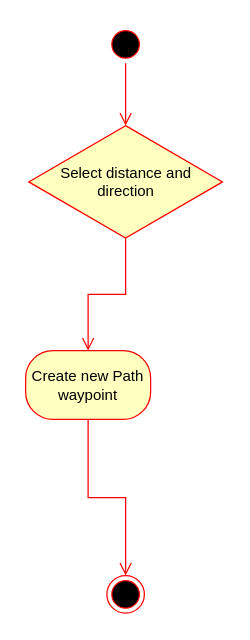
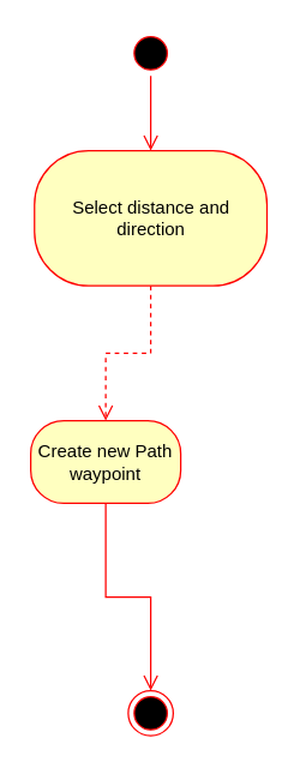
  <mxCell id="0" />
  <mxCell id="1" parent="0" />
  <mxCell id="2" value="" style="ellipse;html=1;shape=startState;fillColor=#000000;strokeColor=#ff0000;" vertex="1" parent="1"><mxGeometry x="85" y="20" width="30" height="30" as="geometry" /></mxCell>
  <mxCell id="3" value="" style="edgeStyle=orthogonalEdgeStyle;html=1;verticalAlign=bottom;endArrow=open;endSize=8;strokeColor=#ff0000;rounded=0;entryX=0.5;entryY=0;entryDx=0;entryDy=0;" edge="1" source="2" parent="1" target="4"><mxGeometry relative="1" as="geometry"><mxPoint x="117.5" y="110" as="targetPoint" /></mxGeometry></mxCell>
- <mxCell id="4" value="Select distance and direction" style="rhombus;whiteSpace=wrap;html=1;arcSize=40;fontColor=#000000;fillColor=#ffffc0;strokeColor=#ff0000;" vertex="1" parent="1"><mxGeometry x="22.5" y="100" width="155" height="90" as="geometry" /></mxCell>
- <mxCell id="5" value="" style="edgeStyle=orthogonalEdgeStyle;html=1;verticalAlign=bottom;endArrow=open;endSize=8;strokeColor=#ff0000;rounded=0;entryX=0.5;entryY=0;entryDx=0;entryDy=0;" edge="1" source="4" parent="1" target="6"><mxGeometry relative="1" as="geometry"><mxPoint x="100.5" y="270" as="targetPoint" /></mxGeometry></mxCell>
+ <mxCell id="4" value="Select distance and direction" style="rounded=1;whiteSpace=wrap;html=1;arcSize=40;fontColor=#000000;fillColor=#ffffc0;strokeColor=#ff0000;" vertex="1" parent="1"><mxGeometry x="22.5" y="100" width="155" height="90" as="geometry" /></mxCell>
+ <mxCell id="5" value="" style="edgeStyle=orthogonalEdgeStyle;html=1;verticalAlign=bottom;endArrow=open;endSize=8;strokeColor=#ff0000;rounded=0;entryX=0.5;entryY=0;entryDx=0;entryDy=0;dashed=1;" edge="1" source="4" parent="1" target="6"><mxGeometry relative="1" as="geometry"><mxPoint x="100.5" y="270" as="targetPoint" /></mxGeometry></mxCell>
  <mxCell id="6" value="Create new Path waypoint" style="rounded=1;whiteSpace=wrap;html=1;arcSize=40;fontColor=#000000;fillColor=#ffffc0;strokeColor=#ff0000;" vertex="1" parent="1"><mxGeometry x="20" y="280" width="100" height="55" as="geometry" /></mxCell>
  <mxCell id="7" value="" style="edgeStyle=orthogonalEdgeStyle;html=1;verticalAlign=bottom;endArrow=open;endSize=8;strokeColor=#ff0000;rounded=0;entryX=0.5;entryY=0;entryDx=0;entryDy=0;" edge="1" source="6" parent="1" target="8"><mxGeometry relative="1" as="geometry"><mxPoint x="100" y="430" as="targetPoint" /></mxGeometry></mxCell>
  <mxCell id="8" value="" style="ellipse;html=1;shape=endState;fillColor=#000000;strokeColor=#ff0000;" vertex="1" parent="1"><mxGeometry x="85" y="460" width="30" height="30" as="geometry" /></mxCell>
